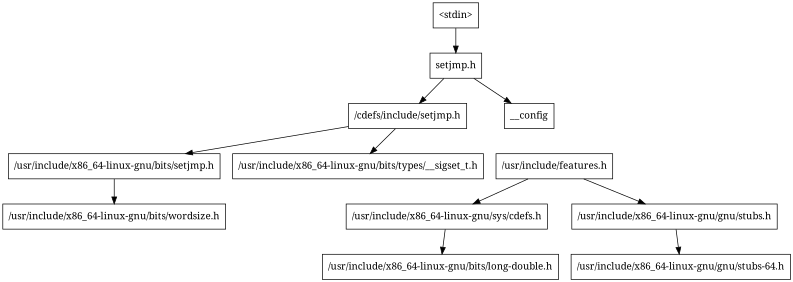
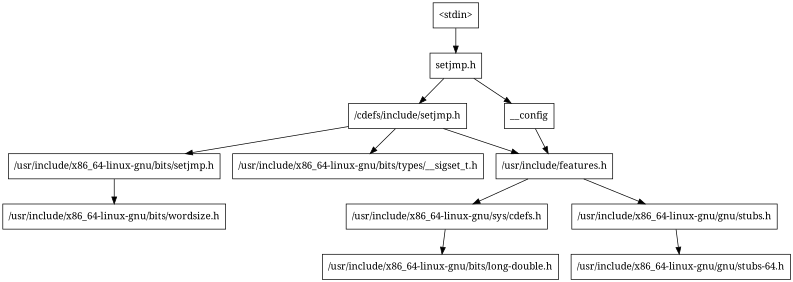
  digraph {
    fontname="Noto Serif"
    node [fontname="Noto Serif" shape=box]
    edge [fontname="Noto Serif"]
    n1 [label="\<stdin\>"]
    n2 [label="setjmp.h"]
    n3 [label="/cdefs/include/setjmp.h"]
    n4 [label=__config]
    n5 [label="/usr/include/x86_64-linux-gnu/bits/setjmp.h"]
    n6 [label="/usr/include/x86_64-linux-gnu/bits/types/__sigset_t.h"]
    n7 [label="/usr/include/features.h"]
    n8 [label="/usr/include/x86_64-linux-gnu/bits/wordsize.h"]
    n9 [label="/usr/include/x86_64-linux-gnu/sys/cdefs.h"]
    n10 [label="/usr/include/x86_64-linux-gnu/gnu/stubs.h"]
    n11 [label="/usr/include/x86_64-linux-gnu/bits/long-double.h"]
    n12 [label="/usr/include/x86_64-linux-gnu/gnu/stubs-64.h"]
    n1 -> n2
    n2 -> n3
    n2 -> n4
    n3 -> n5
    n3 -> n6
+   n3 -> n7
+   n4 -> n7
    n5 -> n8
    n7 -> n9
    n7 -> n10
    n9 -> n11
    n10 -> n12
  }
